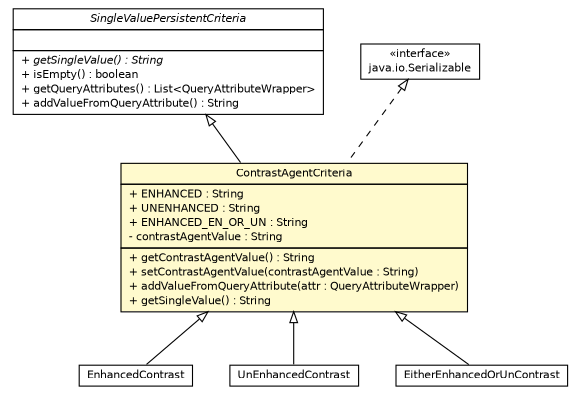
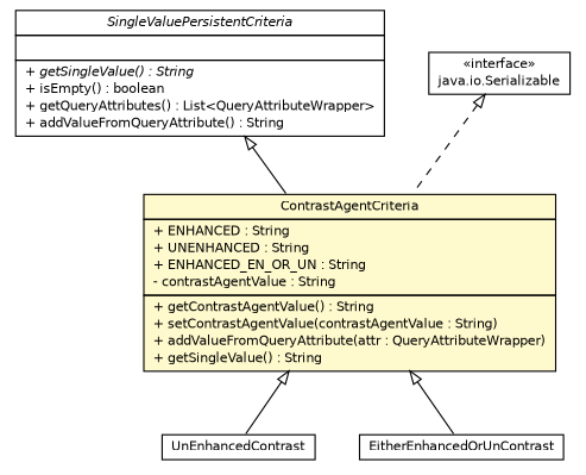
  digraph {
    node [fontcolor=black fontname=Helvetica fontsize=10.0 shape=plaintext]
    edge [arrowtail=empty dir=back fontname=Helvetica fontsize=10 headport=p labelfontname=Helvetica labelfontsize=10 tailport=p]
    n1 [label=<<table border="0" cellborder="1" cellspacing="0" cellpadding="2" port="p" bgcolor="lemonChiffon" href="./ContrastAgentCriteria.html"> 		<tr><td><table border="0" cellspacing="0" cellpadding="1"> 			<tr><td> ContrastAgentCriteria </td></tr> 		</table></td></tr> 		<tr><td><table border="0" cellspacing="0" cellpadding="1"> 			<tr><td align="left"> + ENHANCED : String </td></tr> 			<tr><td align="left"> + UNENHANCED : String </td></tr> 			<tr><td align="left"> + ENHANCED_EN_OR_UN : String </td></tr> 			<tr><td align="left"> - contrastAgentValue : String </td></tr> 		</table></td></tr> 		<tr><td><table border="0" cellspacing="0" cellpadding="1"> 			<tr><td align="left"> + getContrastAgentValue() : String </td></tr> 			<tr><td align="left"> + setContrastAgentValue(contrastAgentValue : String) </td></tr> 			<tr><td align="left"> + addValueFromQueryAttribute(attr : QueryAttributeWrapper) </td></tr> 			<tr><td align="left"> + getSingleValue() : String </td></tr> 		</table></td></tr> 		</table>>]
-   n2 [label=<<table border="0" cellborder="1" cellspacing="0" cellpadding="2" port="p" href="./ContrastAgentCriteria.EnhancedContrast.html"> 		<tr><td><table border="0" cellspacing="0" cellpadding="1"> 			<tr><td> EnhancedContrast </td></tr> 		</table></td></tr> 		</table>>]
    n3 [label=<<table border="0" cellborder="1" cellspacing="0" cellpadding="2" port="p" href="./ContrastAgentCriteria.UnEnhancedContrast.html"> 		<tr><td><table border="0" cellspacing="0" cellpadding="1"> 			<tr><td> UnEnhancedContrast </td></tr> 		</table></td></tr> 		</table>>]
    n4 [label=<<table border="0" cellborder="1" cellspacing="0" cellpadding="2" port="p" href="./ContrastAgentCriteria.EitherEnhancedOrUnContrast.html"> 		<tr><td><table border="0" cellspacing="0" cellpadding="1"> 			<tr><td> EitherEnhancedOrUnContrast </td></tr> 		</table></td></tr> 		</table>>]
    n5 [label=<<table border="0" cellborder="1" cellspacing="0" cellpadding="2" port="p" href="./SingleValuePersistentCriteria.html"> 		<tr><td><table border="0" cellspacing="0" cellpadding="1"> 			<tr><td><font face="Helvetica-Oblique"> SingleValuePersistentCriteria </font></td></tr> 		</table></td></tr> 		<tr><td><table border="0" cellspacing="0" cellpadding="1"> 			<tr><td align="left">  </td></tr> 		</table></td></tr> 		<tr><td><table border="0" cellspacing="0" cellpadding="1"> 			<tr><td align="left"><font face="Helvetica-Oblique" point-size="10.0"> + getSingleValue() : String </font></td></tr> 			<tr><td align="left"> + isEmpty() : boolean </td></tr> 			<tr><td align="left"> + getQueryAttributes() : List&lt;QueryAttributeWrapper&gt; </td></tr> 			<tr><td align="left"> + addValueFromQueryAttribute() : String </td></tr> 		</table></td></tr> 		</table>>]
    n6 [label=<<table border="0" cellborder="1" cellspacing="0" cellpadding="2" port="p" href="http://java.sun.com/j2se/1.4.2/docs/api/java/io/Serializable.html"> 		<tr><td><table border="0" cellspacing="0" cellpadding="1"> 			<tr><td> &laquo;interface&raquo; </td></tr> 			<tr><td> java.io.Serializable </td></tr> 		</table></td></tr> 		</table>>]
-   n1 -> n2
    n1 -> n3
    n1 -> n4
    n5 -> n1
    n6 -> n1 [style=dashed]
  }
